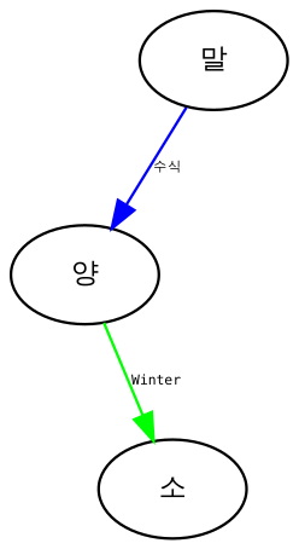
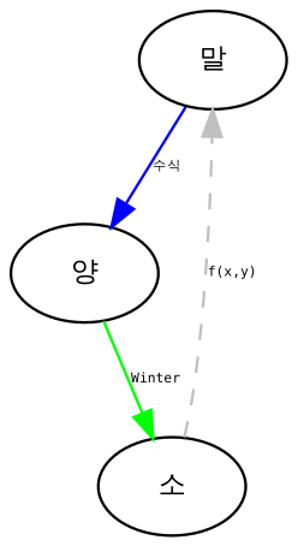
  digraph {
    fontname="DejaVu Sans Mono"
    node [fontname="DejaVu Sans Mono" fontsize=10.0]
    edge [fontname="DejaVu Sans Mono" fontsize=5.0]
    "말"
    "양"
    "소"
    "말" -> "양" [color=blue label="수식"]
    "양" -> "소" [color=green label=Winter]
+   "소" -> "말" [color=gray label="f(x,y)" style=dashed]
  }
